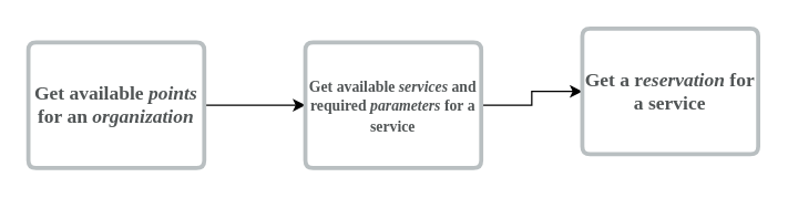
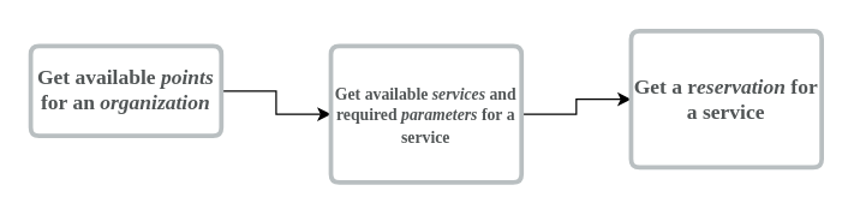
  <mxCell id="0" />
  <mxCell id="1" parent="0" />
  <mxCell id="2" value="" style="edgeStyle=orthogonalEdgeStyle;rounded=0;orthogonalLoop=1;jettySize=auto;html=1;" parent="1" source="3" target="5" edge="1"><mxGeometry relative="1" as="geometry" /></mxCell>
- <mxCell id="3" value="&lt;p style=&quot;margin-left: 0 ; margin-right: 0 ; margin-top: 0px ; margin-bottom: 0px ; text-indent: 0 ; direction: ltr&quot;&gt;&lt;font style=&quot;font-size: 14px ; font-family: &amp;#34;avenir&amp;#34; ; color: rgb(81 , 85 , 86) ; direction: ltr ; letter-spacing: 0px ; line-height: 120% ; opacity: 1&quot;&gt;&lt;b&gt;Get available &lt;i&gt;points &lt;/i&gt;for an &lt;i&gt;organization&lt;/i&gt;&lt;/b&gt;&lt;/font&gt;&lt;/p&gt;" style="verticalAlign=middle;align=center;vsdxID=5;fillColor=#ffffff;gradientColor=none;shape=stencil(nZHdDsIgDIWfpreGgTPues4X2BMQqdKIsDD8fXrZGhM0Xq1XPadfITkF1Y5WDwhSjCmGM97JJAtqB1KStxgp5Q5UB6o9hoinGK7esB50JqWYHTS8U020FDoeenohe/Vqs861beqGixl+5BJu0+cPRgWPnqXaM+jIF2AlFqMf/RdejH6BuZnD4djIOc62nP+GmS0+hOre);strokeColor=#b9bfc1;strokeWidth=3;spacingTop=-3;spacingBottom=-3;spacingLeft=1;spacingRight=1;labelBackgroundColor=none;rounded=1;html=1;whiteSpace=wrap;" parent="1" vertex="1"><mxGeometry x="20" y="30" width="127" height="91" as="geometry" /></mxCell>
+ <mxCell id="3" value="&lt;p style=&quot;margin-left: 0 ; margin-right: 0 ; margin-top: 0px ; margin-bottom: 0px ; text-indent: 0 ; direction: ltr&quot;&gt;&lt;font style=&quot;font-size: 14px ; font-family: &amp;#34;avenir&amp;#34; ; color: rgb(81 , 85 , 86) ; direction: ltr ; letter-spacing: 0px ; line-height: 120% ; opacity: 1&quot;&gt;&lt;b&gt;Get available &lt;i&gt;points &lt;/i&gt;for an &lt;i&gt;organization&lt;/i&gt;&lt;/b&gt;&lt;/font&gt;&lt;/p&gt;" style="verticalAlign=middle;align=center;vsdxID=5;fillColor=#ffffff;gradientColor=none;shape=stencil(nZHdDsIgDIWfpreGgTPues4X2BMQqdKIsDD8fXrZGhM0Xq1XPadfITkF1Y5WDwhSjCmGM97JJAtqB1KStxgp5Q5UB6o9hoinGK7esB50JqWYHTS8U020FDoeenohe/Vqs861beqGixl+5BJu0+cPRgWPnqXaM+jIF2AlFqMf/RdejH6BuZnD4djIOc62nP+GmS0+hOre);strokeColor=#b9bfc1;strokeWidth=3;spacingTop=-3;spacingBottom=-3;spacingLeft=1;spacingRight=1;labelBackgroundColor=none;rounded=1;html=1;whiteSpace=wrap;" parent="1" vertex="1"><mxGeometry x="20" y="30" width="127" height="60" as="geometry" /></mxCell>
  <mxCell id="4" value="" style="edgeStyle=orthogonalEdgeStyle;rounded=0;orthogonalLoop=1;jettySize=auto;html=1;" parent="1" source="5" target="6" edge="1"><mxGeometry relative="1" as="geometry" /></mxCell>
  <mxCell id="5" value="&lt;p style=&quot;margin-left: 0 ; margin-right: 0 ; margin-top: 0px ; margin-bottom: 0px ; text-indent: 0 ; direction: ltr&quot;&gt;&lt;font style=&quot;font-family: &amp;#34;avenir&amp;#34; ; color: rgb(81 , 85 , 86) ; direction: ltr ; letter-spacing: 0px ; line-height: 120% ; opacity: 1&quot; size=&quot;1&quot;&gt;&lt;b style=&quot;font-size: 11px&quot;&gt;Get available &lt;i&gt;services&lt;/i&gt; and required &lt;i&gt;parameters&lt;/i&gt; for a service&lt;/b&gt;&lt;/font&gt;&lt;/p&gt;" style="verticalAlign=middle;align=center;vsdxID=5;fillColor=#ffffff;gradientColor=none;shape=stencil(nZHdDsIgDIWfpreGgTPues4X2BMQqdKIsDD8fXrZGhM0Xq1XPadfITkF1Y5WDwhSjCmGM97JJAtqB1KStxgp5Q5UB6o9hoinGK7esB50JqWYHTS8U020FDoeenohe/Vqs861beqGixl+5BJu0+cPRgWPnqXaM+jIF2AlFqMf/RdejH6BuZnD4djIOc62nP+GmS0+hOre);strokeColor=#b9bfc1;strokeWidth=3;spacingTop=-3;spacingBottom=-3;spacingLeft=1;spacingRight=1;labelBackgroundColor=none;rounded=1;html=1;whiteSpace=wrap;" parent="1" vertex="1"><mxGeometry x="220" y="30" width="127" height="91" as="geometry" /></mxCell>
  <mxCell id="6" value="&lt;p style=&quot;margin-left: 0 ; margin-right: 0 ; margin-top: 0px ; margin-bottom: 0px ; text-indent: 0 ; direction: ltr&quot;&gt;&lt;font style=&quot;font-family: &amp;#34;avenir&amp;#34; ; color: rgb(81 , 85 , 86) ; direction: ltr ; letter-spacing: 0px ; line-height: 120% ; opacity: 1 ; font-size: 14px&quot;&gt;&lt;b&gt;Get a r&lt;i&gt;eservation&lt;/i&gt; for a service&lt;/b&gt;&lt;/font&gt;&lt;/p&gt;" style="verticalAlign=middle;align=center;vsdxID=5;fillColor=#ffffff;gradientColor=none;shape=stencil(nZHdDsIgDIWfpreGgTPues4X2BMQqdKIsDD8fXrZGhM0Xq1XPadfITkF1Y5WDwhSjCmGM97JJAtqB1KStxgp5Q5UB6o9hoinGK7esB50JqWYHTS8U020FDoeenohe/Vqs861beqGixl+5BJu0+cPRgWPnqXaM+jIF2AlFqMf/RdejH6BuZnD4djIOc62nP+GmS0+hOre);strokeColor=#b9bfc1;strokeWidth=3;spacingTop=-3;spacingBottom=-3;spacingLeft=1;spacingRight=1;labelBackgroundColor=none;rounded=1;html=1;whiteSpace=wrap;" parent="1" vertex="1"><mxGeometry x="420" y="20" width="127" height="91" as="geometry" /></mxCell>
